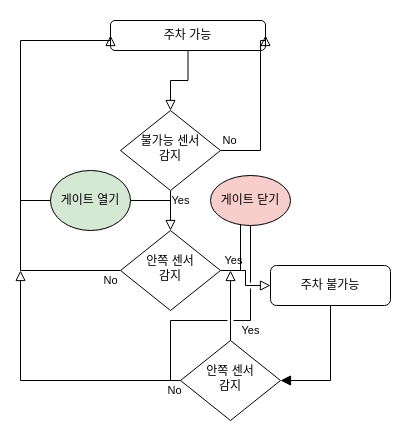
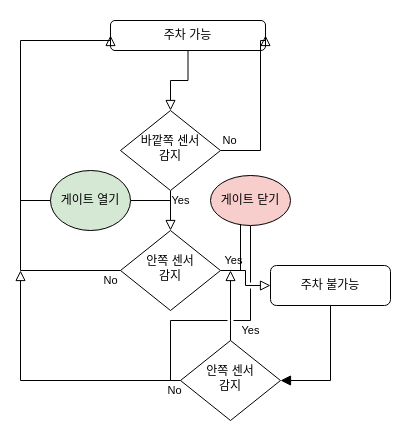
  <mxCell id="0" />
  <mxCell id="1" parent="0" />
  <mxCell id="2" value="" style="rounded=0;html=1;jettySize=auto;orthogonalLoop=1;fontSize=11;endArrow=block;endFill=0;endSize=8;strokeWidth=1;shadow=0;labelBackgroundColor=none;edgeStyle=orthogonalEdgeStyle;" parent="1" source="3" target="6" edge="1"><mxGeometry relative="1" as="geometry" /></mxCell>
  <mxCell id="3" value="주차 가능" style="rounded=1;whiteSpace=wrap;html=1;fontSize=12;glass=0;strokeWidth=1;shadow=0;" parent="1" vertex="1"><mxGeometry x="110" y="20" width="155" height="30" as="geometry" /></mxCell>
  <mxCell id="4" value="Yes" style="rounded=0;html=1;jettySize=auto;orthogonalLoop=1;fontSize=11;endArrow=block;endFill=0;endSize=8;strokeWidth=1;shadow=0;labelBackgroundColor=none;edgeStyle=orthogonalEdgeStyle;" parent="1" source="6" target="9" edge="1"><mxGeometry x="-0.5" y="10" relative="1" as="geometry"><mxPoint as="offset" /></mxGeometry></mxCell>
  <mxCell id="5" value="No" style="edgeStyle=orthogonalEdgeStyle;rounded=0;html=1;jettySize=auto;orthogonalLoop=1;fontSize=11;endArrow=block;endFill=0;endSize=8;strokeWidth=1;shadow=0;labelBackgroundColor=none;entryX=1;entryY=0.5;entryDx=0;entryDy=0;" parent="1" source="6" target="3" edge="1"><mxGeometry x="-0.889" y="10" relative="1" as="geometry"><mxPoint as="offset" /><mxPoint x="310" y="50" as="targetPoint" /><Array as="points"><mxPoint x="260" y="150" /><mxPoint x="260" y="40" /></Array></mxGeometry></mxCell>
- <mxCell id="6" value="불가능 센서&lt;div&gt;감지&lt;/div&gt;" style="rhombus;whiteSpace=wrap;html=1;shadow=0;fontFamily=Helvetica;fontSize=12;align=center;strokeWidth=1;spacing=6;spacingTop=-4;" parent="1" vertex="1"><mxGeometry x="120" y="110" width="100" height="80" as="geometry" /></mxCell>
+ <mxCell id="6" value="바깥쪽 센서&lt;div&gt;감지&lt;/div&gt;" style="rhombus;whiteSpace=wrap;html=1;shadow=0;fontFamily=Helvetica;fontSize=12;align=center;strokeWidth=1;spacing=6;spacingTop=-4;" parent="1" vertex="1"><mxGeometry x="120" y="110" width="100" height="80" as="geometry" /></mxCell>
  <mxCell id="7" value="No" style="rounded=0;html=1;jettySize=auto;orthogonalLoop=1;fontSize=11;endArrow=block;endFill=0;endSize=8;strokeWidth=1;shadow=0;labelBackgroundColor=none;edgeStyle=orthogonalEdgeStyle;exitX=0;exitY=0.5;exitDx=0;exitDy=0;entryX=0;entryY=0.5;entryDx=0;entryDy=0;" parent="1" source="9" target="3" edge="1"><mxGeometry x="-0.952" y="10" relative="1" as="geometry"><mxPoint as="offset" /><mxPoint x="119.996" y="290.029" as="sourcePoint" /><mxPoint x="-10.04" y="60" as="targetPoint" /><Array as="points"><mxPoint x="20" y="270" /><mxPoint x="20" y="40" /></Array></mxGeometry></mxCell>
  <mxCell id="8" value="Yes" style="edgeStyle=orthogonalEdgeStyle;rounded=0;html=1;jettySize=auto;orthogonalLoop=1;fontSize=11;endArrow=block;endFill=0;endSize=8;strokeWidth=1;shadow=0;labelBackgroundColor=none;" parent="1" source="9" target="11" edge="1"><mxGeometry x="-0.6" y="10" relative="1" as="geometry"><mxPoint as="offset" /></mxGeometry></mxCell>
  <mxCell id="9" value="안쪽 센서&lt;div&gt;감지&lt;/div&gt;" style="rhombus;whiteSpace=wrap;html=1;shadow=0;fontFamily=Helvetica;fontSize=12;align=center;strokeWidth=1;spacing=6;spacingTop=-4;" parent="1" vertex="1"><mxGeometry x="120" y="230" width="100" height="80" as="geometry" /></mxCell>
  <mxCell id="10" style="edgeStyle=orthogonalEdgeStyle;rounded=0;orthogonalLoop=1;jettySize=auto;html=1;endArrow=block;endFill=1;exitX=0.5;exitY=1;exitDx=0;exitDy=0;entryX=1;entryY=0.5;entryDx=0;entryDy=0;endSize=8;startSize=8;" edge="1" parent="1" source="11" target="16"><mxGeometry relative="1" as="geometry"><mxPoint x="198" y="290" as="targetPoint" /><mxPoint x="330" y="294" as="sourcePoint" /><Array as="points"><mxPoint x="330" y="380" /></Array></mxGeometry></mxCell>
  <mxCell id="11" value="주차 불가능" style="rounded=1;whiteSpace=wrap;html=1;fontSize=12;glass=0;strokeWidth=1;shadow=0;" parent="1" vertex="1"><mxGeometry x="270" y="265" width="120" height="40" as="geometry" /></mxCell>
  <mxCell id="12" style="edgeStyle=orthogonalEdgeStyle;rounded=0;orthogonalLoop=1;jettySize=auto;html=1;endArrow=none;startFill=0;" edge="1" parent="1" source="13"><mxGeometry relative="1" as="geometry"><mxPoint x="170" y="210" as="targetPoint" /><Array as="points"><mxPoint x="170" y="200" /></Array></mxGeometry></mxCell>
  <mxCell id="13" value="게이트 열기" style="ellipse;whiteSpace=wrap;html=1;perimeter=ellipsePerimeter;fillColor=#d5e8d4;" vertex="1" parent="1"><mxGeometry x="50" y="170" width="80" height="60" as="geometry" /></mxCell>
  <mxCell id="14" style="edgeStyle=orthogonalEdgeStyle;rounded=0;orthogonalLoop=1;jettySize=auto;html=1;endArrow=none;startFill=0;" edge="1" parent="1" source="13"><mxGeometry relative="1" as="geometry"><mxPoint x="20" y="200" as="targetPoint" /><Array as="points"><mxPoint x="20" y="200" /></Array></mxGeometry></mxCell>
  <mxCell id="15" value="게이트 닫기" style="ellipse;whiteSpace=wrap;html=1;perimeter=ellipsePerimeter;fillColor=#f8cecc;" vertex="1" parent="1"><mxGeometry x="210" y="175" width="80" height="50" as="geometry" /></mxCell>
  <mxCell id="16" value="안쪽 센서&lt;div&gt;감지&lt;/div&gt;" style="rhombus;whiteSpace=wrap;html=1;shadow=0;fontFamily=Helvetica;fontSize=12;align=center;strokeWidth=1;spacing=6;spacingTop=-4;" vertex="1" parent="1"><mxGeometry x="180" y="340" width="100" height="80" as="geometry" /></mxCell>
  <mxCell id="17" value="Yes" style="edgeStyle=orthogonalEdgeStyle;rounded=0;html=1;jettySize=auto;orthogonalLoop=1;fontSize=11;endArrow=block;endFill=0;endSize=8;strokeWidth=1;shadow=0;labelBackgroundColor=none;exitX=0.5;exitY=0;exitDx=0;exitDy=0;" edge="1" parent="1" source="16"><mxGeometry x="-0.714" y="-20" relative="1" as="geometry"><mxPoint as="offset" /><mxPoint x="230" y="280" as="sourcePoint" /><mxPoint x="230" y="270" as="targetPoint" /><Array as="points"><mxPoint x="230" y="320" /><mxPoint x="230" y="320" /></Array></mxGeometry></mxCell>
  <mxCell id="18" value="No" style="rounded=0;html=1;jettySize=auto;orthogonalLoop=1;fontSize=11;endArrow=block;endFill=0;endSize=8;strokeWidth=1;shadow=0;labelBackgroundColor=none;edgeStyle=orthogonalEdgeStyle;exitX=0;exitY=0.5;exitDx=0;exitDy=0;" edge="1" parent="1" source="16"><mxGeometry x="-0.952" y="10" relative="1" as="geometry"><mxPoint as="offset" /><mxPoint x="130" y="280" as="sourcePoint" /><mxPoint x="20" y="270" as="targetPoint" /><Array as="points"><mxPoint x="20" y="380" /><mxPoint x="20" y="270" /></Array></mxGeometry></mxCell>
  <mxCell id="19" style="edgeStyle=orthogonalEdgeStyle;rounded=0;orthogonalLoop=1;jettySize=auto;html=1;endArrow=none;endFill=1;endSize=8;startSize=8;jumpStyle=gap;startFill=0;" edge="1" parent="1" target="15"><mxGeometry relative="1" as="geometry"><mxPoint x="290" y="390" as="targetPoint" /><mxPoint x="240" y="270" as="sourcePoint" /><Array as="points"><mxPoint x="240" y="270" /></Array></mxGeometry></mxCell>
  <mxCell id="20" style="edgeStyle=orthogonalEdgeStyle;rounded=0;orthogonalLoop=1;jettySize=auto;html=1;endArrow=none;endFill=1;endSize=8;startSize=8;jumpStyle=gap;startFill=0;" edge="1" parent="1" target="15"><mxGeometry relative="1" as="geometry"><mxPoint x="260" y="235" as="targetPoint" /><mxPoint x="170" y="380" as="sourcePoint" /><Array as="points"><mxPoint x="170" y="380" /><mxPoint x="170" y="320" /><mxPoint x="250" y="320" /></Array></mxGeometry></mxCell>
